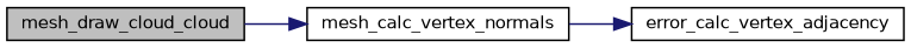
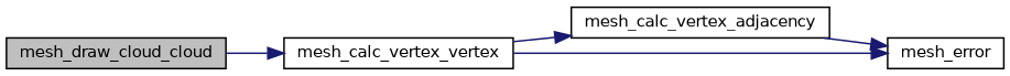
  digraph {
    rankdir=LR
    node [color=black fillcolor=white fontname=Helvetica fontsize=10 shape=record style=filled]
    edge [color=midnightblue fontname=Helvetica fontsize=10 labelfontname=Helvetica labelfontsize=10 style=solid]
    n1 [fillcolor=grey75 fontcolor=black height=0.2 label=mesh_draw_cloud_cloud width=0.4]
-   n2 [height=0.2 label=mesh_calc_vertex_normals width=0.4]
-   n3 [height=0.2 label=error_calc_vertex_adjacency width=0.4]
+   n2 [height=0.2 label=mesh_calc_vertex_vertex width=0.4]
+   n3 [height=0.2 label=mesh_calc_vertex_adjacency width=0.4]
+   n4 [height=0.2 label=mesh_error width=0.4]
    n1 -> n2
    n2 -> n3
+   n2 -> n4
+   n3 -> n4
  }
